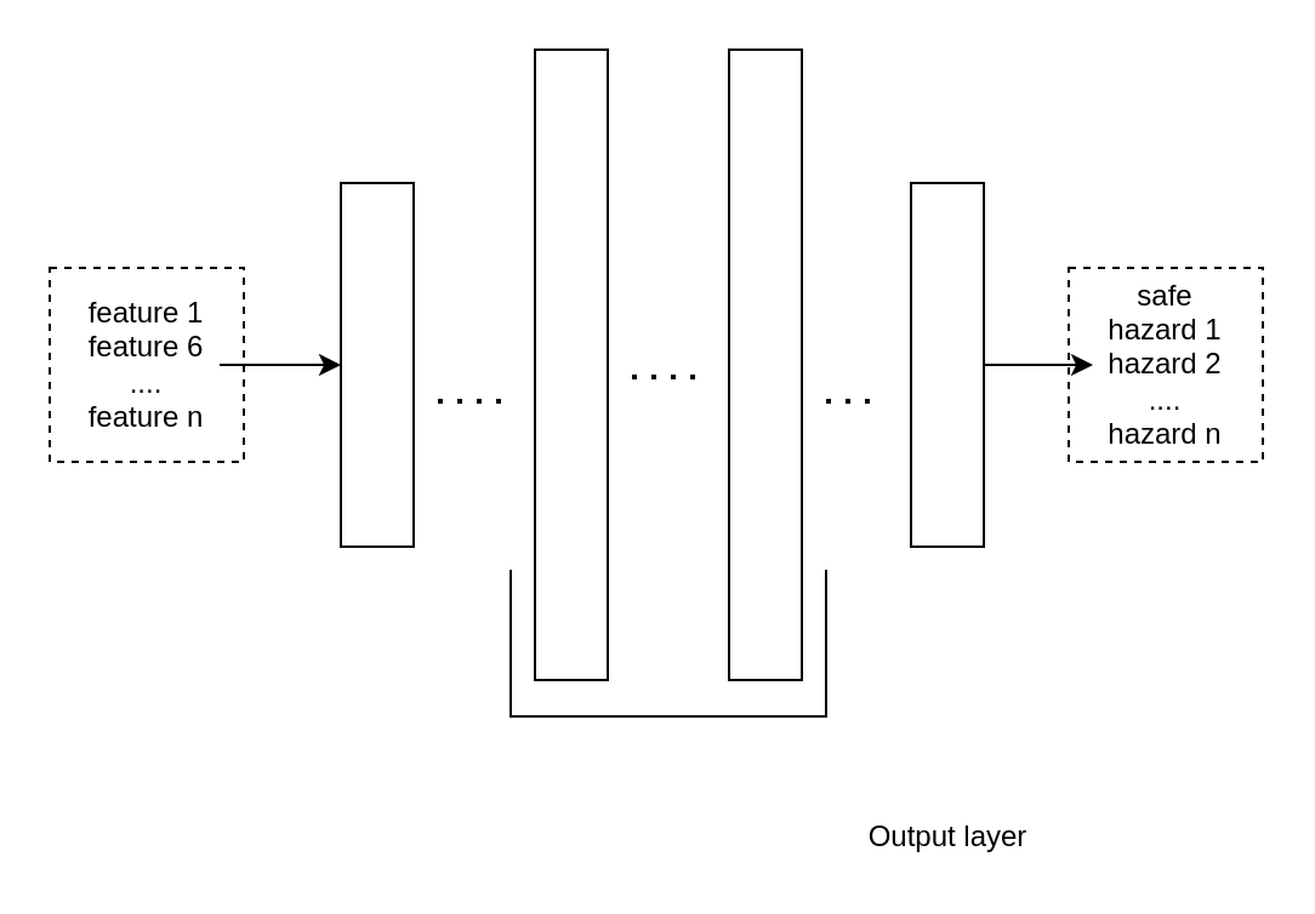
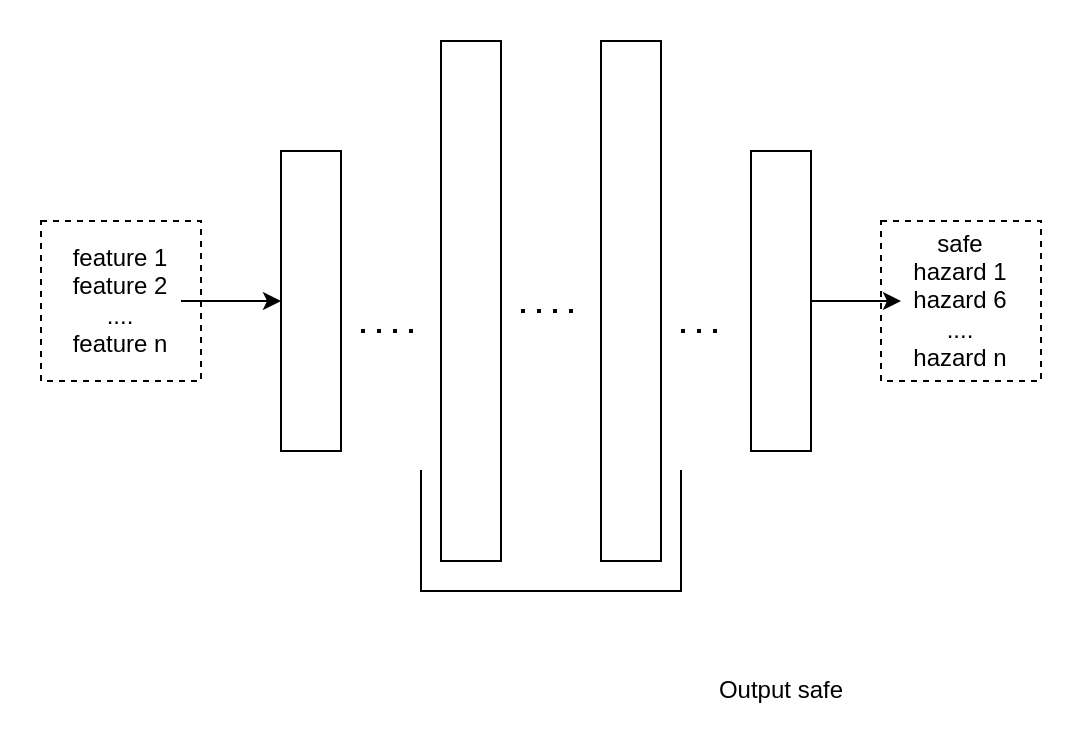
  <mxCell id="0" />
  <mxCell id="1" parent="0" />
  <mxCell id="2" value="" style="whiteSpace=wrap;html=1;aspect=fixed;dashed=1;" parent="1" vertex="1"><mxGeometry x="20" y="110" width="80" height="80" as="geometry" /></mxCell>
  <mxCell id="3" value="" style="whiteSpace=wrap;html=1;aspect=fixed;dashed=1;" parent="1" vertex="1"><mxGeometry x="440" y="110" width="80" height="80" as="geometry" /></mxCell>
  <mxCell id="4" value="" style="rounded=0;whiteSpace=wrap;html=1;" parent="1" vertex="1"><mxGeometry x="220" y="20" width="30" height="260" as="geometry" /></mxCell>
  <mxCell id="5" value="" style="edgeStyle=none;rounded=0;orthogonalLoop=1;jettySize=auto;html=1;" parent="1" source="6" target="13" edge="1"><mxGeometry relative="1" as="geometry" /></mxCell>
  <mxCell id="6" value="" style="rounded=0;whiteSpace=wrap;html=1;" parent="1" vertex="1"><mxGeometry x="375" y="75" width="30" height="150" as="geometry" /></mxCell>
  <mxCell id="7" value="" style="rounded=0;whiteSpace=wrap;html=1;" parent="1" vertex="1"><mxGeometry x="140" y="75" width="30" height="150" as="geometry" /></mxCell>
  <mxCell id="8" value="" style="rounded=0;whiteSpace=wrap;html=1;" parent="1" vertex="1"><mxGeometry x="300" y="20" width="30" height="260" as="geometry" /></mxCell>
  <mxCell id="9" value="" style="endArrow=none;dashed=1;html=1;dashPattern=1 3;strokeWidth=2;" parent="1" edge="1"><mxGeometry width="50" height="50" relative="1" as="geometry"><mxPoint x="180" y="165" as="sourcePoint" /><mxPoint x="210" y="165" as="targetPoint" /></mxGeometry></mxCell>
  <mxCell id="10" value="" style="endArrow=none;dashed=1;html=1;dashPattern=1 3;strokeWidth=2;" parent="1" edge="1"><mxGeometry width="50" height="50" relative="1" as="geometry"><mxPoint x="260" y="155" as="sourcePoint" /><mxPoint x="290" y="155" as="targetPoint" /></mxGeometry></mxCell>
  <mxCell id="11" value="" style="edgeStyle=none;rounded=0;orthogonalLoop=1;jettySize=auto;html=1;" parent="1" source="12" target="7" edge="1"><mxGeometry relative="1" as="geometry" /></mxCell>
- <mxCell id="12" value="feature 1&lt;br&gt;feature 6&lt;br&gt;....&lt;br&gt;feature n" style="text;html=1;strokeColor=none;fillColor=none;align=center;verticalAlign=middle;whiteSpace=wrap;rounded=0;" parent="1" vertex="1"><mxGeometry x="30" y="140" width="60" height="20" as="geometry" /></mxCell>
- <mxCell id="13" value="safe&lt;br&gt;hazard 1&lt;br&gt;hazard 2&lt;br&gt;....&lt;br&gt;hazard n" style="text;html=1;strokeColor=none;fillColor=none;align=center;verticalAlign=middle;whiteSpace=wrap;rounded=0;" parent="1" vertex="1"><mxGeometry x="450" y="140" width="60" height="20" as="geometry" /></mxCell>
+ <mxCell id="12" value="feature 1&lt;br&gt;feature 2&lt;br&gt;....&lt;br&gt;feature n" style="text;html=1;strokeColor=none;fillColor=none;align=center;verticalAlign=middle;whiteSpace=wrap;rounded=0;" parent="1" vertex="1"><mxGeometry x="30" y="140" width="60" height="20" as="geometry" /></mxCell>
+ <mxCell id="13" value="safe&lt;br&gt;hazard 1&lt;br&gt;hazard 6&lt;br&gt;....&lt;br&gt;hazard n" style="text;html=1;strokeColor=none;fillColor=none;align=center;verticalAlign=middle;whiteSpace=wrap;rounded=0;" parent="1" vertex="1"><mxGeometry x="450" y="140" width="60" height="20" as="geometry" /></mxCell>
  <mxCell id="14" value="" style="shape=partialRectangle;whiteSpace=wrap;html=1;bottom=1;right=1;left=1;top=0;fillColor=none;routingCenterX=-0.5;" parent="1" vertex="1"><mxGeometry x="210" y="235" width="130" height="60" as="geometry" /></mxCell>
  <mxCell id="15" value="" style="endArrow=none;dashed=1;html=1;dashPattern=1 3;strokeWidth=2;" parent="1" edge="1"><mxGeometry width="50" height="50" relative="1" as="geometry"><mxPoint x="340" y="165" as="sourcePoint" /><mxPoint x="360" y="165" as="targetPoint" /><Array as="points" /></mxGeometry></mxCell>
- <mxCell id="16" value="Output layer" style="text;html=1;strokeColor=none;fillColor=none;align=center;verticalAlign=middle;whiteSpace=wrap;rounded=0;dashed=1;" parent="1" vertex="1"><mxGeometry x="353.75" y="335" width="72.5" height="20" as="geometry" /></mxCell>
+ <mxCell id="16" value="Output safe" style="text;html=1;strokeColor=none;fillColor=none;align=center;verticalAlign=middle;whiteSpace=wrap;rounded=0;dashed=1;" parent="1" vertex="1"><mxGeometry x="353.75" y="335" width="72.5" height="20" as="geometry" /></mxCell>
